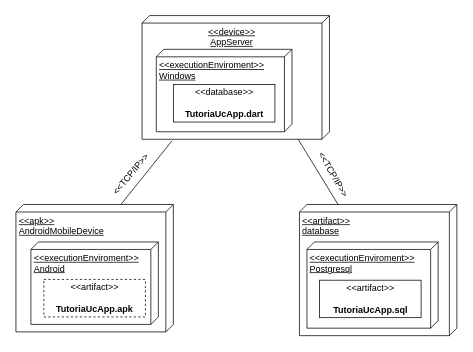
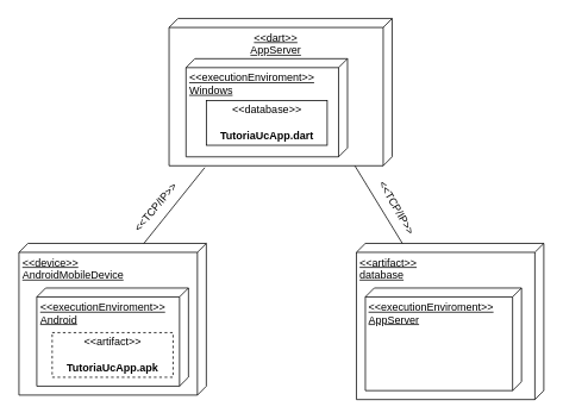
  <mxCell id="0" />
  <mxCell id="1" parent="0" />
- <mxCell id="2" value="&amp;lt;&amp;lt;apk&amp;gt;&amp;gt;&lt;br&gt;AndroidMobileDevice" style="verticalAlign=top;align=left;spacingTop=8;spacingLeft=2;spacingRight=12;shape=cube;size=10;direction=south;fontStyle=4;html=1;whiteSpace=wrap;" parent="1" vertex="1"><mxGeometry x="20.75" y="272" width="210" height="170" as="geometry" /></mxCell>
+ <mxCell id="2" value="&amp;lt;&amp;lt;device&amp;gt;&amp;gt;&lt;br&gt;AndroidMobileDevice" style="verticalAlign=top;align=left;spacingTop=8;spacingLeft=2;spacingRight=12;shape=cube;size=10;direction=south;fontStyle=4;html=1;whiteSpace=wrap;" parent="1" vertex="1"><mxGeometry x="20.75" y="272" width="210" height="170" as="geometry" /></mxCell>
  <mxCell id="3" value="&amp;lt;&amp;lt;executionEnviroment&amp;gt;&amp;gt;&lt;br&gt;Android" style="verticalAlign=top;align=left;spacingTop=8;spacingLeft=2;spacingRight=12;shape=cube;size=10;direction=south;fontStyle=4;html=1;whiteSpace=wrap;" parent="1" vertex="1"><mxGeometry x="40.75" y="322" width="170" height="110" as="geometry" /></mxCell>
  <mxCell id="4" value="&amp;lt;&amp;lt;artifact&amp;gt;&amp;gt;&lt;br&gt;database" style="verticalAlign=top;align=left;spacingTop=8;spacingLeft=2;spacingRight=12;shape=cube;size=10;direction=south;fontStyle=4;html=1;whiteSpace=wrap;" parent="1" vertex="1"><mxGeometry x="399" y="272" width="210" height="175" as="geometry" /></mxCell>
- <mxCell id="5" value="&amp;lt;&amp;lt;executionEnviroment&amp;gt;&amp;gt;&lt;br&gt;Postgresql" style="verticalAlign=top;align=left;spacingTop=8;spacingLeft=2;spacingRight=12;shape=cube;size=10;direction=south;fontStyle=4;html=1;whiteSpace=wrap;" parent="1" vertex="1"><mxGeometry x="409" y="322" width="175" height="115" as="geometry" /></mxCell>
- <mxCell id="6" value="&amp;lt;&amp;lt;device&amp;gt;&amp;gt;&lt;br&gt;AppServer" style="verticalAlign=top;align=center;spacingTop=8;spacingLeft=2;spacingRight=12;shape=cube;size=10;direction=south;fontStyle=4;html=1;whiteSpace=wrap;" parent="1" vertex="1"><mxGeometry x="189" y="20" width="250" height="165" as="geometry" /></mxCell>
+ <mxCell id="5" value="&amp;lt;&amp;lt;executionEnviroment&amp;gt;&amp;gt;&lt;br&gt;AppServer" style="verticalAlign=top;align=left;spacingTop=8;spacingLeft=2;spacingRight=12;shape=cube;size=10;direction=south;fontStyle=4;html=1;whiteSpace=wrap;" parent="1" vertex="1"><mxGeometry x="409" y="322" width="175" height="115" as="geometry" /></mxCell>
+ <mxCell id="6" value="&amp;lt;&amp;lt;dart&amp;gt;&amp;gt;&lt;br&gt;AppServer" style="verticalAlign=top;align=center;spacingTop=8;spacingLeft=2;spacingRight=12;shape=cube;size=10;direction=south;fontStyle=4;html=1;whiteSpace=wrap;" parent="1" vertex="1"><mxGeometry x="189" y="20" width="250" height="165" as="geometry" /></mxCell>
  <mxCell id="7" value="&amp;lt;&amp;lt;executionEnviroment&amp;gt;&amp;gt;&lt;br&gt;Windows" style="verticalAlign=top;align=left;spacingTop=8;spacingLeft=2;spacingRight=12;shape=cube;size=10;direction=south;fontStyle=4;html=1;whiteSpace=wrap;" vertex="1" parent="1"><mxGeometry x="208" y="65" width="181" height="110" as="geometry" /></mxCell>
  <mxCell id="8" value="&amp;lt;&amp;lt;database&amp;gt;&amp;gt;&lt;br&gt;&lt;br&gt;&lt;b&gt;TutoriaUcApp.dart&lt;/b&gt;" style="html=1;align=center;verticalAlign=middle;dashed=0;whiteSpace=wrap;" vertex="1" parent="1"><mxGeometry x="230.75" y="112" width="135.5" height="50" as="geometry" /></mxCell>
  <mxCell id="9" value="&amp;lt;&amp;lt;artifact&amp;gt;&amp;gt;&lt;br&gt;&lt;br&gt;&lt;b&gt;TutoriaUcApp.apk&lt;/b&gt;" style="html=1;align=center;verticalAlign=middle;dashed=1;whiteSpace=wrap;" vertex="1" parent="1"><mxGeometry x="58" y="372" width="135.5" height="50" as="geometry" /></mxCell>
- <mxCell id="10" value="&amp;lt;&amp;lt;artifact&amp;gt;&amp;gt;&lt;br&gt;&lt;br&gt;&lt;b&gt;TutoriaUcApp.sql&lt;/b&gt;" style="html=1;align=center;verticalAlign=middle;dashed=0;whiteSpace=wrap;" vertex="1" parent="1"><mxGeometry x="425.75" y="373" width="135.5" height="50" as="geometry" /></mxCell>
  <mxCell id="11" value="&amp;lt;&amp;lt;TCP/IP&amp;gt;&amp;gt;" style="text;html=1;align=center;verticalAlign=middle;resizable=0;points=[];autosize=1;strokeColor=none;fillColor=none;rotation=-50;" vertex="1" parent="1"><mxGeometry x="129" y="217" width="90" height="30" as="geometry" /></mxCell>
  <mxCell id="12" value="" style="endArrow=none;html=1;rounded=0;" edge="1" parent="1"><mxGeometry width="50" height="50" relative="1" as="geometry"><mxPoint x="160.75" y="272" as="sourcePoint" /><mxPoint x="229" y="187" as="targetPoint" /></mxGeometry></mxCell>
  <mxCell id="13" value="" style="endArrow=none;html=1;rounded=0;" edge="1" parent="1" source="4"><mxGeometry width="50" height="50" relative="1" as="geometry"><mxPoint x="439" y="267" as="sourcePoint" /><mxPoint x="397.25" y="185" as="targetPoint" /></mxGeometry></mxCell>
  <mxCell id="14" value="&amp;lt;&amp;lt;TCP/IP&amp;gt;&amp;gt;" style="text;html=1;align=center;verticalAlign=middle;resizable=0;points=[];autosize=1;strokeColor=none;fillColor=none;rotation=60;" vertex="1" parent="1"><mxGeometry x="399" y="217" width="90" height="30" as="geometry" /></mxCell>
